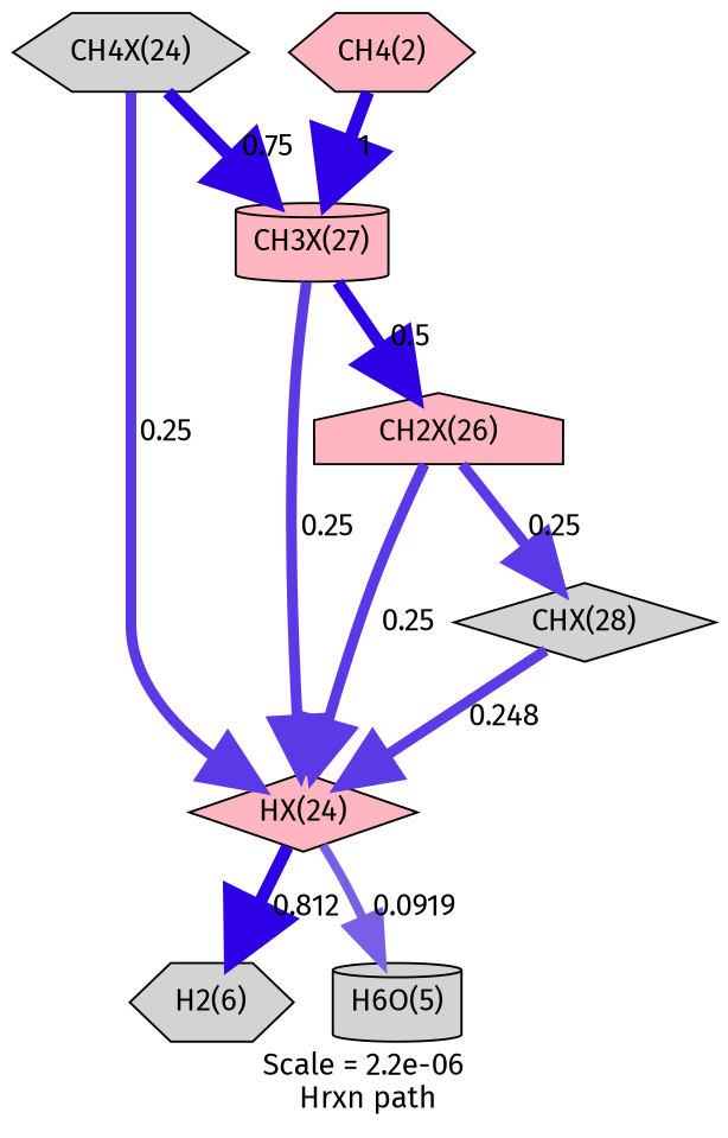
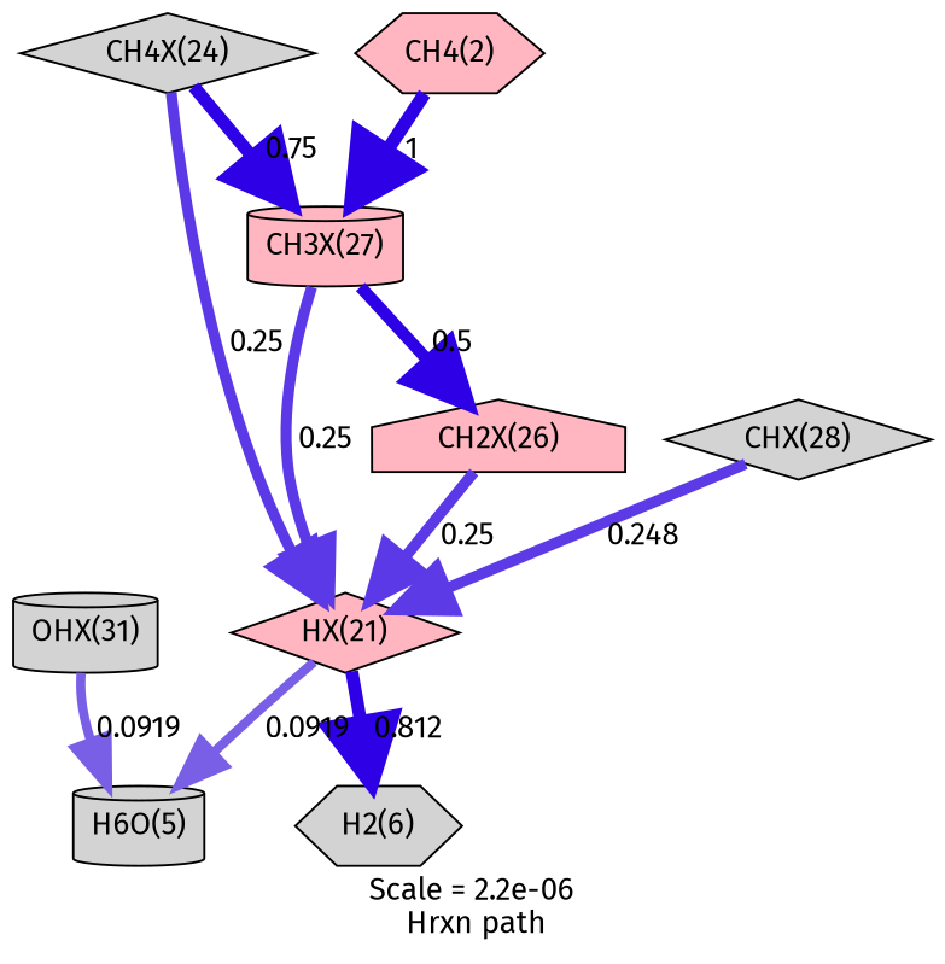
  digraph {
    fontname="Fira Sans"
    label="Scale = 2.2e-06\l Hrxn path"
    node [fillcolor=lightgrey fontname="Fira Sans" shape=hexagon style=filled]
    edge [arrowsize=2.48 color="0.7, 0.75, 0.9" fontname="Fira Sans" penwidth=4.95]
-   n1 [fillcolor=lightpink label="HX(24)" shape=diamond]
+   n1 [fillcolor=lightpink label="HX(21)" shape=diamond]
    n2 [label="H2(6)"]
    n3 [label="H6O(5)" shape=cylinder]
+   n4 [label="OHX(31)" shape=cylinder]
    n5 [fillcolor=lightpink label="CH3X(27)" shape=cylinder]
    n6 [fillcolor=lightpink label="CH2X(26)" shape=house]
    n7 [label="CHX(28)" shape=diamond]
-   n8 [label="CH4X(24)"]
+   n8 [label="CH4X(24)" shape=diamond]
    n9 [fillcolor=lightpink label="CH4(2)"]
    n1 -> n2 [arrowsize=2.92 color="0.7, 1.31, 0.9" label=" 0.812" penwidth=5.84]
    n1 -> n3 [arrowsize=2.1 color="0.7, 0.592, 0.9" label=" 0.0919" penwidth=4.2]
+   n4 -> n3 [arrowsize=2.1 color="0.7, 0.592, 0.9" label=" 0.0919" penwidth=4.2]
    n5 -> n1 [label=" 0.25"]
    n5 -> n6 [arrowsize=2.74 color="0.7, 1, 0.9" label=" 0.5" penwidth=5.48]
    n6 -> n1 [label=" 0.25"]
-   n6 -> n7 [label=" 0.25"]
    n7 -> n1 [arrowsize=2.47 color="0.7, 0.748, 0.9" label=" 0.248"]
    n8 -> n1 [label=" 0.25"]
    n8 -> n5 [arrowsize=2.89 color="0.7, 1.25, 0.9" label=" 0.75" penwidth=5.78]
    n9 -> n5 [arrowsize=3 color="0.7, 1.5, 0.9" label=" 1" penwidth=6]
  }
